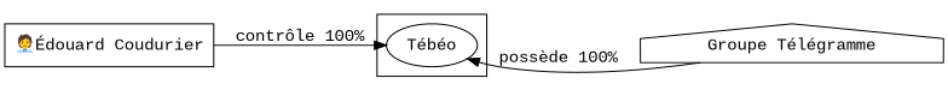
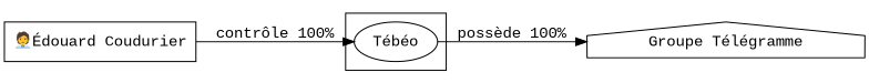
  digraph {
    fontname="Liberation Mono"
    rankdir=LR
    node [fontname="Liberation Mono"]
    edge [fontname="Liberation Mono"]
    n1 [label="🧑‍💼Édouard Coudurier" shape=box]
    n2 [label="Tébéo"]
    n3 [label="Groupe Télégramme" shape=house]
    subgraph sub_1 {
      n1
    }
    subgraph cluster_2 {
      n2
    }
    n1 -> n2 [label="contrôle 100%"]
-   n3 -> n2 [label="possède 100%"]
+   n2 -> n3 [label="possède 100%"]
  }
